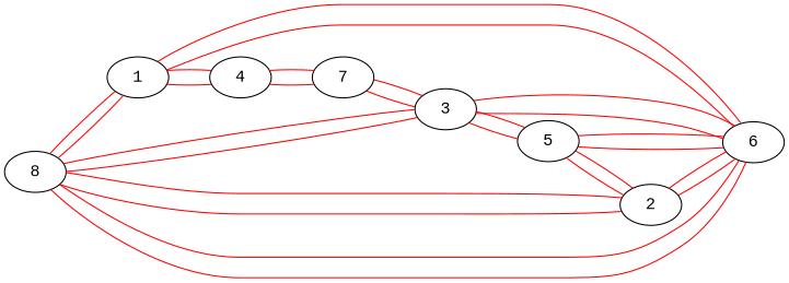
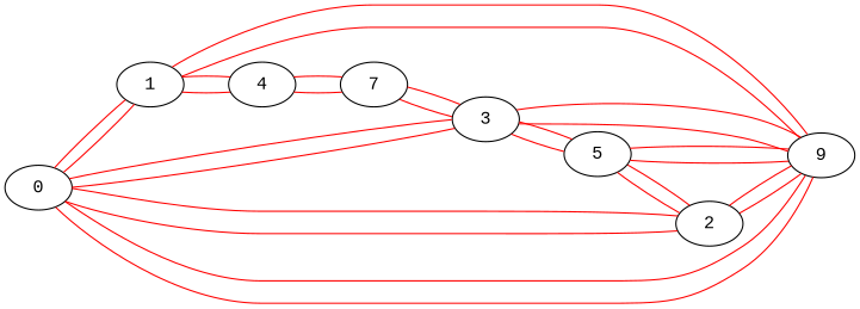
  graph {
    rankdir=LR
    fontname="Liberation Mono"
    node [fontname="Liberation Mono"]
    edge [color=red fontname="Liberation Mono"]
-   0 [label=8]
+   0
    1
    2
    3
-   6
+   6 [label=9]
    4
    5
    7
    0 -- 1
    0 -- 2
    0 -- 3
    0 -- 6
    1 -- 0
    1 -- 6
    1 -- 4
    2 -- 0
    2 -- 6
    2 -- 5
    3 -- 0
    3 -- 6
    3 -- 5
    3 -- 7
    6 -- 0
    6 -- 1
    6 -- 2
    6 -- 3
    6 -- 5
    4 -- 1
    4 -- 7
    5 -- 2
    5 -- 3
    5 -- 6
    7 -- 3
    7 -- 4
  }
